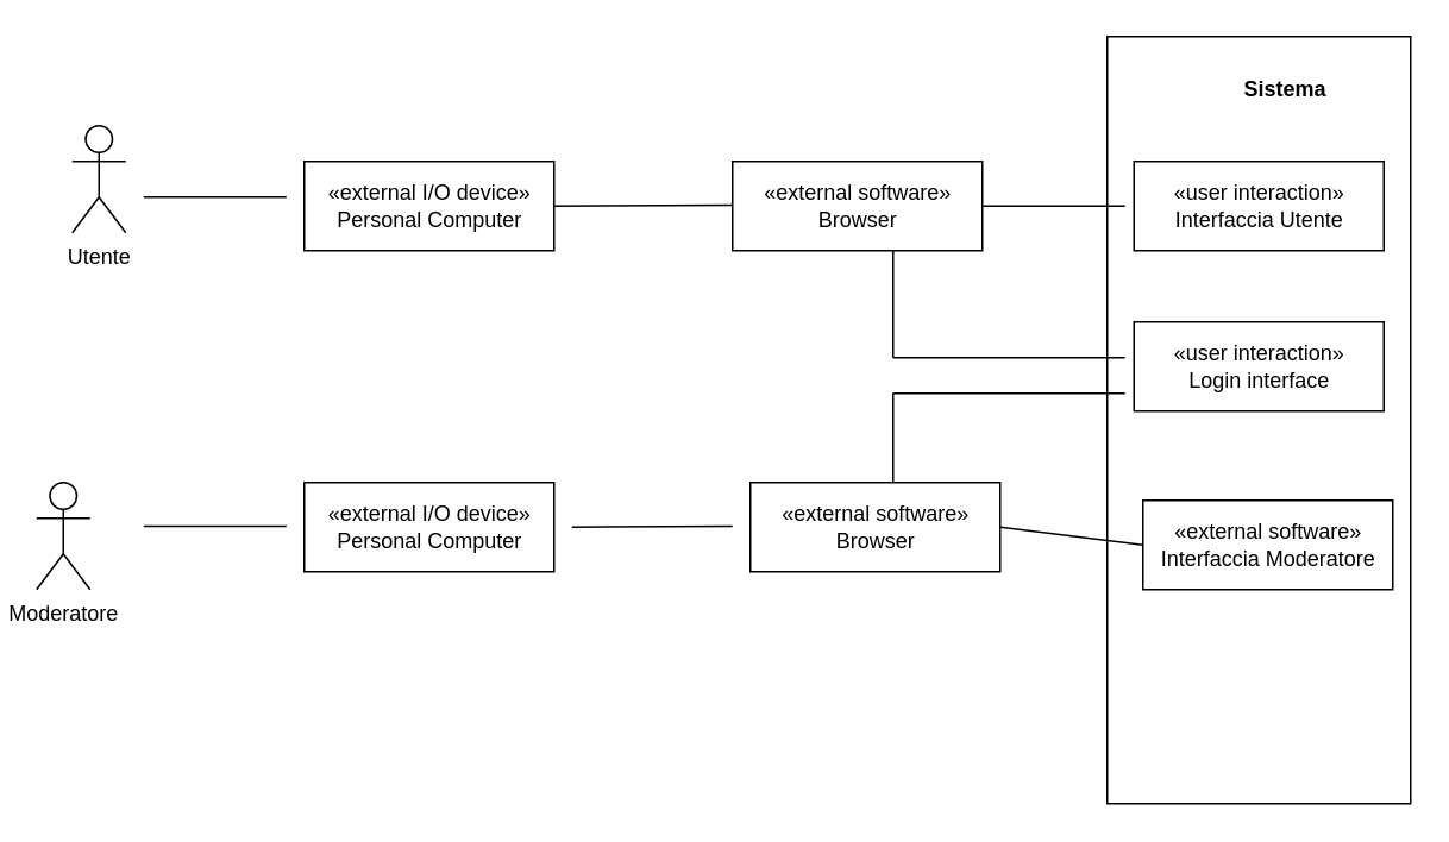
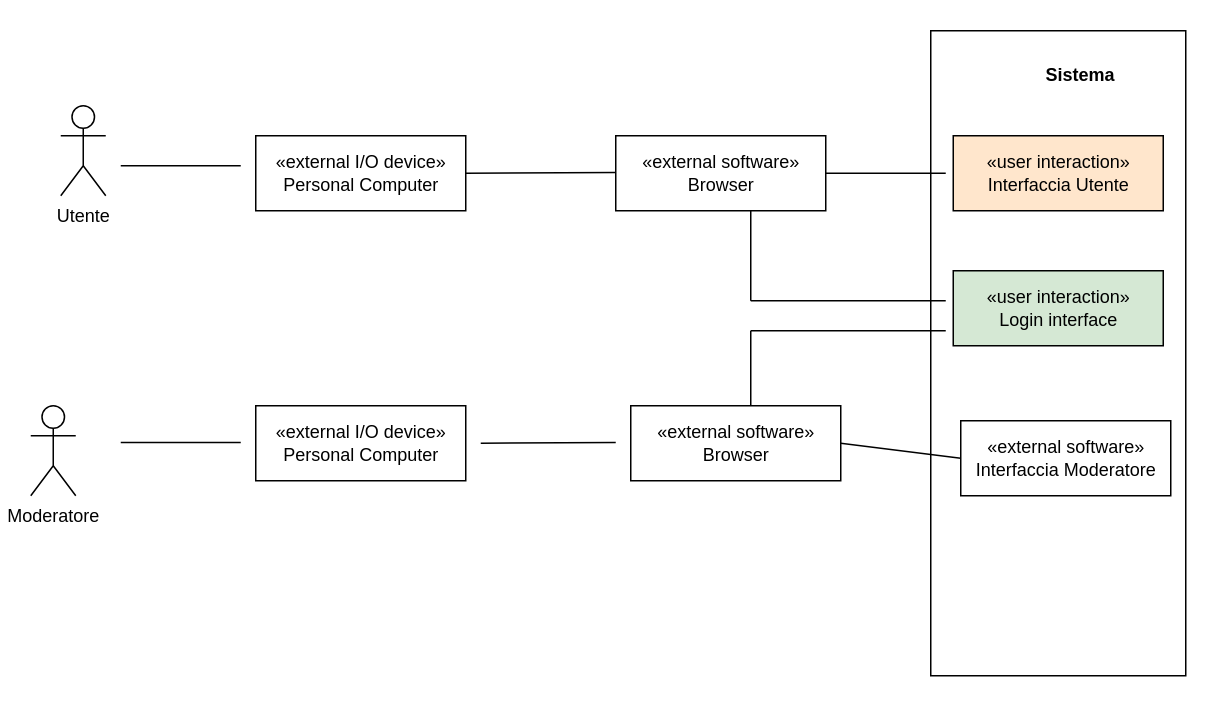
  <mxCell id="0" />
  <mxCell id="1" parent="0" />
  <mxCell id="2" value="«external I/O device»&lt;br&gt;Personal Computer" style="html=1;" parent="1" vertex="1"><mxGeometry x="170" y="90" width="140" height="50" as="geometry" /></mxCell>
  <mxCell id="3" value="Utente" style="shape=umlActor;verticalLabelPosition=bottom;verticalAlign=top;html=1;outlineConnect=0;" parent="1" vertex="1"><mxGeometry x="40" y="70" width="30" height="60" as="geometry" /></mxCell>
  <mxCell id="4" value="Moderatore" style="shape=umlActor;verticalLabelPosition=bottom;verticalAlign=top;html=1;outlineConnect=0;" parent="1" vertex="1"><mxGeometry x="20" y="270" width="30" height="60" as="geometry" /></mxCell>
  <mxCell id="5" value="«external I/O device»&lt;br&gt;Personal Computer" style="html=1;" parent="1" vertex="1"><mxGeometry x="170" y="270" width="140" height="50" as="geometry" /></mxCell>
  <mxCell id="6" value="" style="endArrow=none;html=1;rounded=0;" parent="1" edge="1"><mxGeometry width="50" height="50" relative="1" as="geometry"><mxPoint x="80" y="110" as="sourcePoint" /><mxPoint x="160" y="110" as="targetPoint" /></mxGeometry></mxCell>
  <mxCell id="7" value="" style="endArrow=none;html=1;rounded=0;" parent="1" edge="1"><mxGeometry width="50" height="50" relative="1" as="geometry"><mxPoint x="80" y="294.5" as="sourcePoint" /><mxPoint x="160" y="294.5" as="targetPoint" /></mxGeometry></mxCell>
  <mxCell id="8" value="«external software»&lt;br&gt;Browser" style="html=1;" parent="1" vertex="1"><mxGeometry x="410" y="90" width="140" height="50" as="geometry" /></mxCell>
  <mxCell id="9" value="«external software»&lt;br&gt;Browser" style="html=1;" parent="1" vertex="1"><mxGeometry x="420" y="270" width="140" height="50" as="geometry" /></mxCell>
  <mxCell id="10" value="" style="rounded=0;whiteSpace=wrap;html=1;" parent="1" vertex="1"><mxGeometry x="620" y="20" width="170" height="430" as="geometry" /></mxCell>
  <mxCell id="11" value="" style="endArrow=none;html=1;rounded=0;exitX=1;exitY=0.5;exitDx=0;exitDy=0;" parent="1" source="2" edge="1"><mxGeometry width="50" height="50" relative="1" as="geometry"><mxPoint x="320" y="114.5" as="sourcePoint" /><mxPoint x="410" y="114.5" as="targetPoint" /></mxGeometry></mxCell>
  <mxCell id="12" value="" style="endArrow=none;html=1;rounded=0;" parent="1" edge="1"><mxGeometry width="50" height="50" relative="1" as="geometry"><mxPoint x="320" y="295" as="sourcePoint" /><mxPoint x="410" y="294.5" as="targetPoint" /></mxGeometry></mxCell>
- <mxCell id="13" value="«user interaction»&lt;br&gt;Interfaccia Utente" style="html=1;" parent="1" vertex="1"><mxGeometry x="635" y="90" width="140" height="50" as="geometry" /></mxCell>
+ <mxCell id="13" value="«user interaction»&lt;br&gt;Interfaccia Utente" style="html=1;fillColor=#ffe6cc;" parent="1" vertex="1"><mxGeometry x="635" y="90" width="140" height="50" as="geometry" /></mxCell>
  <mxCell id="14" value="«external software»&lt;br&gt;Interfaccia Moderatore" style="html=1;" parent="1" vertex="1"><mxGeometry x="640" y="280" width="140" height="50" as="geometry" /></mxCell>
- <mxCell id="15" value="«user interaction»&lt;br&gt;Login interface" style="html=1;" parent="1" vertex="1"><mxGeometry x="635" y="180" width="140" height="50" as="geometry" /></mxCell>
+ <mxCell id="15" value="«user interaction»&lt;br&gt;Login interface" style="html=1;fillColor=#d5e8d4;" parent="1" vertex="1"><mxGeometry x="635" y="180" width="140" height="50" as="geometry" /></mxCell>
  <mxCell id="16" value="" style="endArrow=none;html=1;rounded=0;exitX=1;exitY=0.5;exitDx=0;exitDy=0;" parent="1" source="8" edge="1"><mxGeometry width="50" height="50" relative="1" as="geometry"><mxPoint x="550" y="120" as="sourcePoint" /><mxPoint x="630" y="115" as="targetPoint" /></mxGeometry></mxCell>
  <mxCell id="17" value="" style="endArrow=none;html=1;rounded=0;" parent="1" edge="1"><mxGeometry width="50" height="50" relative="1" as="geometry"><mxPoint x="500" y="200" as="sourcePoint" /><mxPoint x="500" y="140" as="targetPoint" /></mxGeometry></mxCell>
  <mxCell id="18" value="" style="endArrow=none;html=1;rounded=0;" parent="1" edge="1"><mxGeometry width="50" height="50" relative="1" as="geometry"><mxPoint x="500" y="200" as="sourcePoint" /><mxPoint x="630" y="200" as="targetPoint" /></mxGeometry></mxCell>
  <mxCell id="19" value="" style="endArrow=none;html=1;rounded=0;entryX=0;entryY=0.5;entryDx=0;entryDy=0;exitX=1;exitY=0.5;exitDx=0;exitDy=0;" parent="1" source="9" target="14" edge="1"><mxGeometry width="50" height="50" relative="1" as="geometry"><mxPoint x="560" y="300" as="sourcePoint" /><mxPoint x="610" y="250" as="targetPoint" /></mxGeometry></mxCell>
  <mxCell id="20" value="" style="endArrow=none;html=1;rounded=0;" parent="1" edge="1"><mxGeometry width="50" height="50" relative="1" as="geometry"><mxPoint x="500" y="270" as="sourcePoint" /><mxPoint x="500" y="220" as="targetPoint" /></mxGeometry></mxCell>
  <mxCell id="21" value="" style="endArrow=none;html=1;rounded=0;" parent="1" edge="1"><mxGeometry width="50" height="50" relative="1" as="geometry"><mxPoint x="500" y="220" as="sourcePoint" /><mxPoint x="630" y="220" as="targetPoint" /></mxGeometry></mxCell>
  <mxCell id="22" value="&lt;b&gt;Sistema&lt;/b&gt;" style="text;html=1;strokeColor=none;fillColor=none;align=center;verticalAlign=middle;whiteSpace=wrap;rounded=0;" vertex="1" parent="1"><mxGeometry x="690" y="35" width="60" height="30" as="geometry" /></mxCell>
